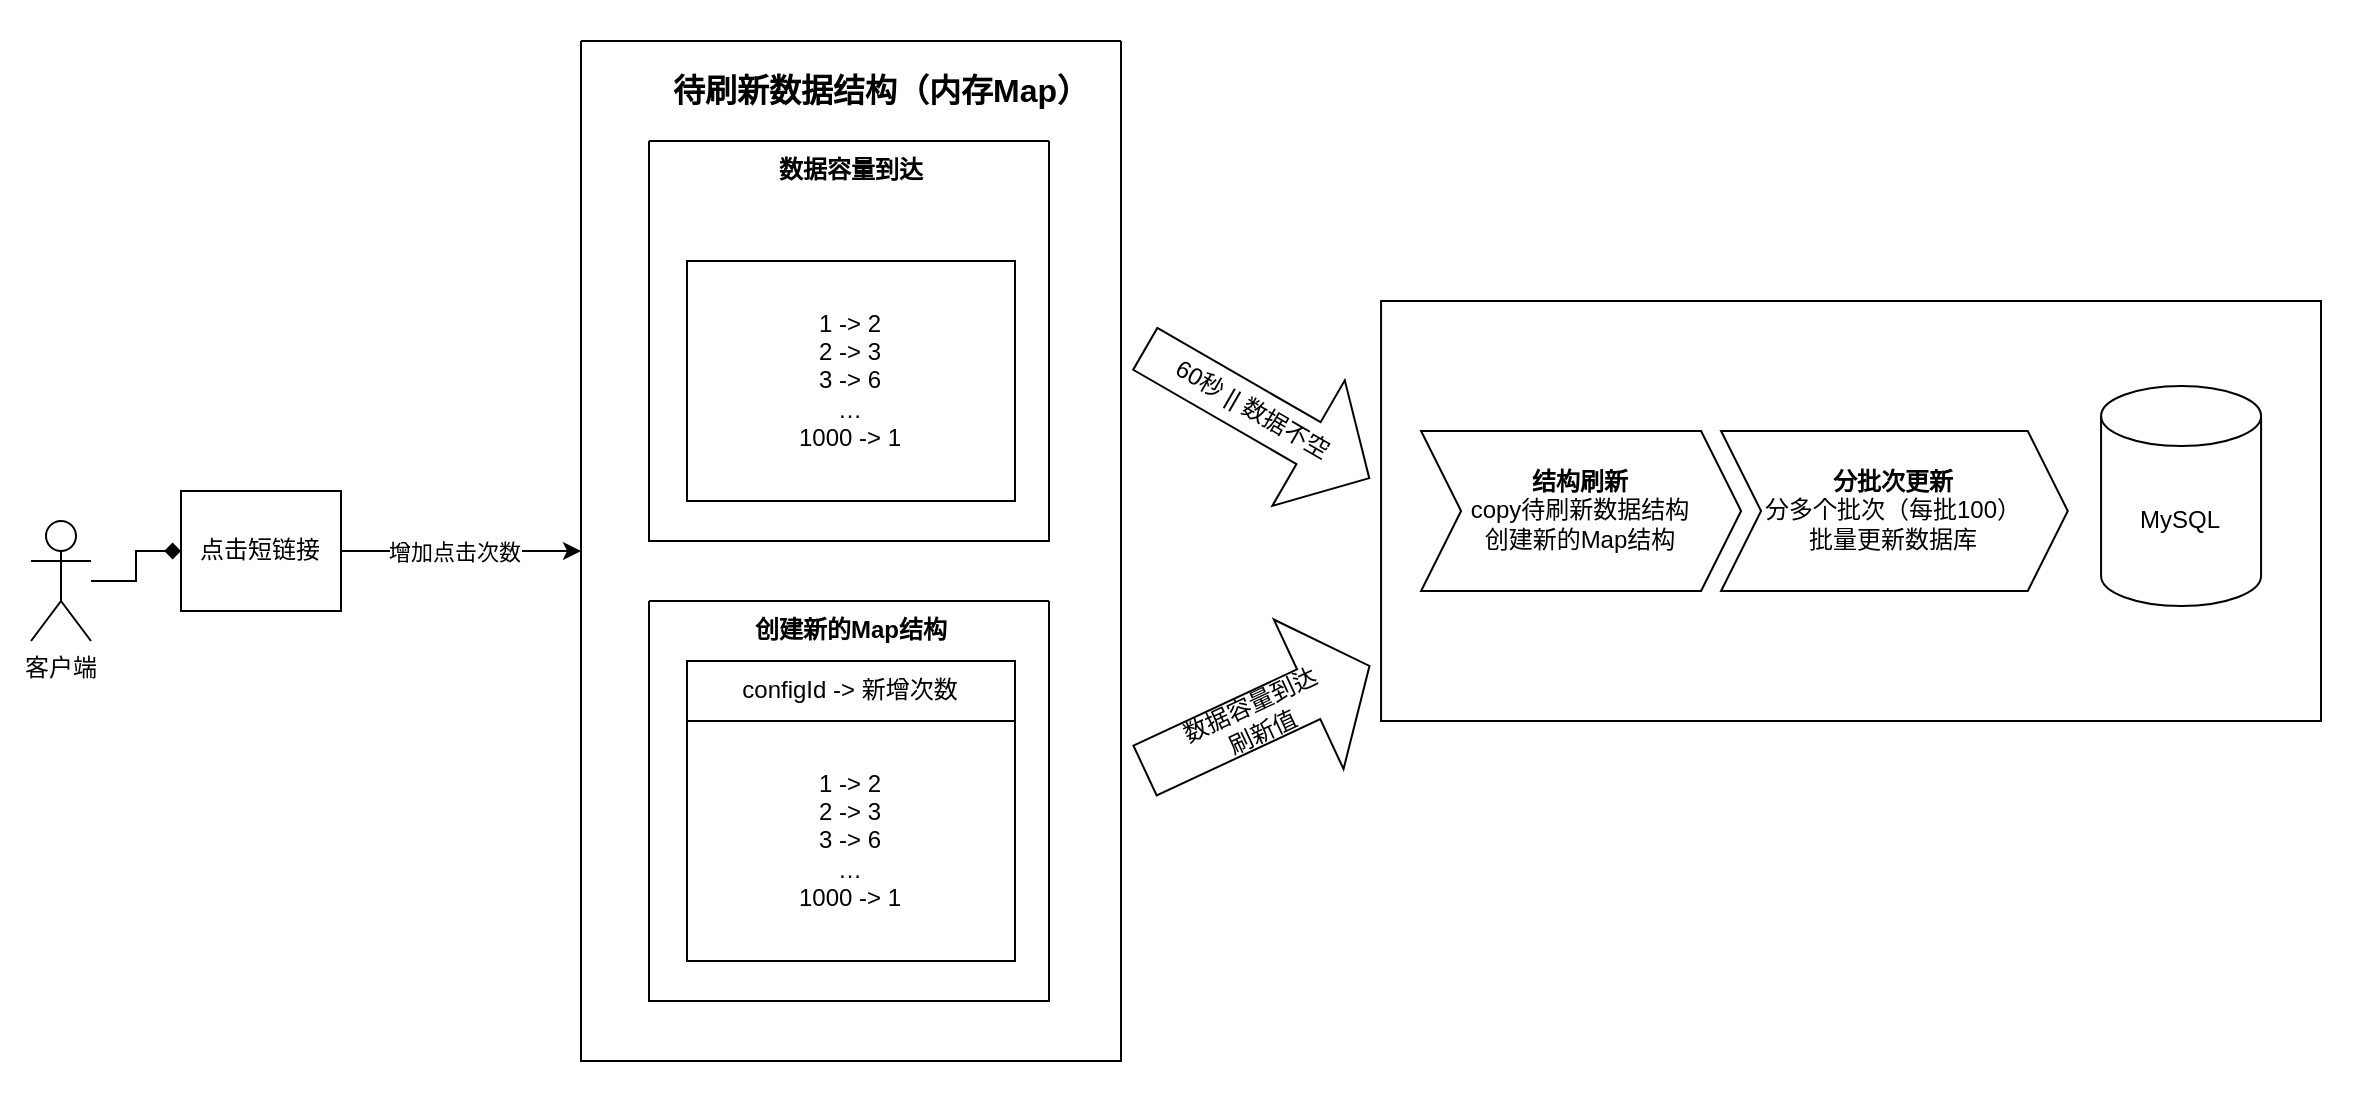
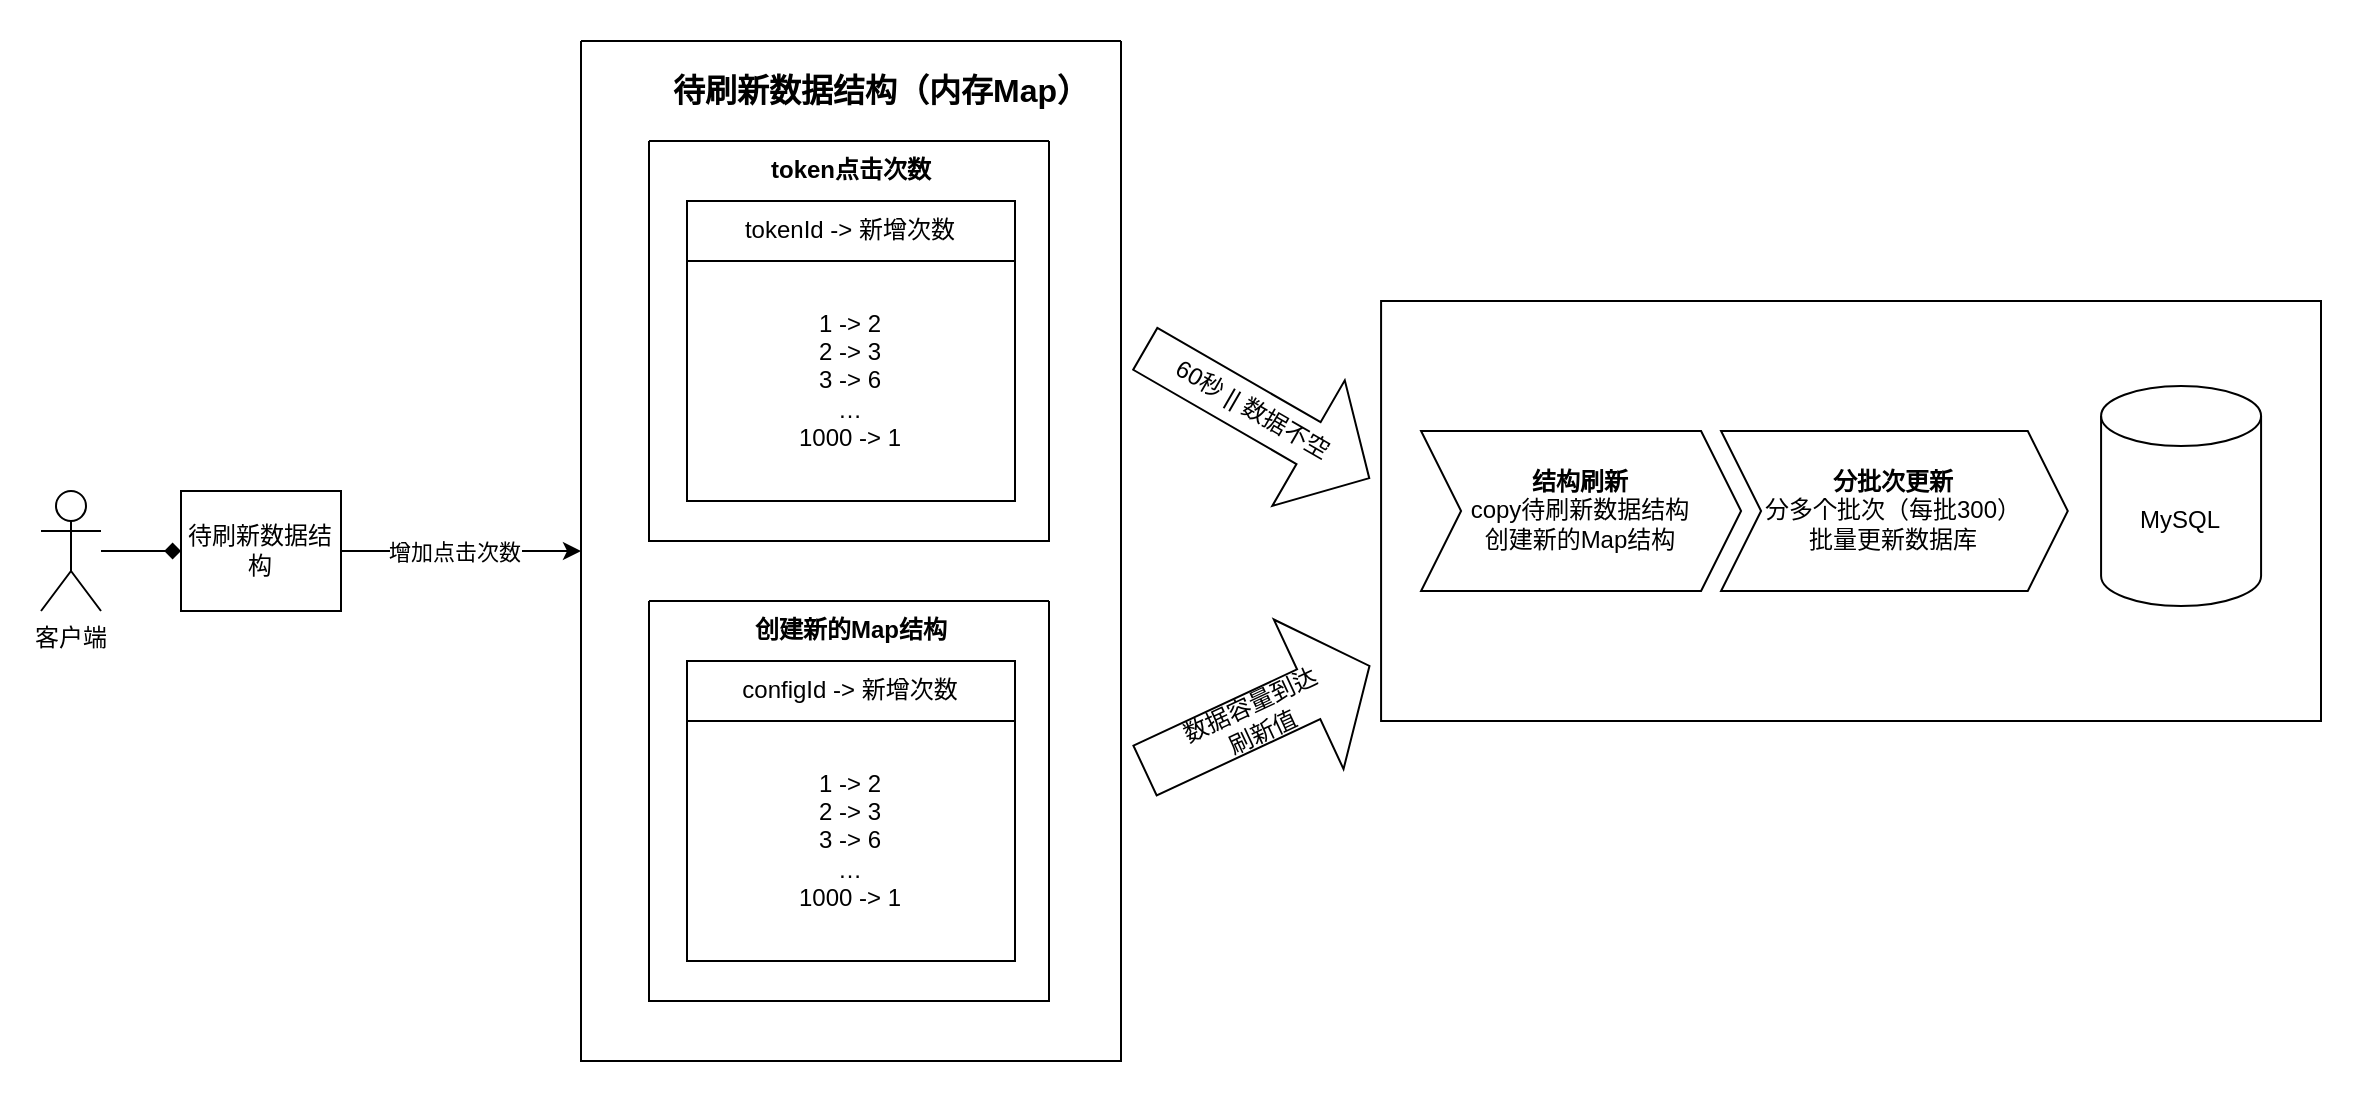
  <mxCell id="0" />
  <mxCell id="1" parent="0" />
  <mxCell id="2" value="" style="rounded=0;whiteSpace=wrap;html=1;" vertex="1" parent="1"><mxGeometry x="690.04" y="150" width="469.96" height="210" as="geometry" /></mxCell>
  <mxCell id="3" value="" style="swimlane;startSize=0;" vertex="1" parent="1"><mxGeometry x="324" y="70" width="200" height="200" as="geometry" /></mxCell>
+ <mxCell id="4" value="tokenId -&amp;gt; 新增次数" style="rounded=0;whiteSpace=wrap;html=1;" vertex="1" parent="3"><mxGeometry x="19" y="30" width="164" height="30" as="geometry" /></mxCell>
  <mxCell id="5" value="1 -&amp;gt; 2" style="text;html=1;align=center;verticalAlign=middle;resizable=0;points=[];autosize=1;strokeColor=none;fillColor=none;" vertex="1" parent="3"><mxGeometry x="66" y="68" width="50" height="30" as="geometry" /></mxCell>
  <mxCell id="6" value="&lt;span style=&quot;text-wrap: nowrap;&quot;&gt;1 -&amp;gt; 2&lt;/span&gt;&lt;div&gt;&lt;span style=&quot;text-wrap: nowrap;&quot;&gt;2 -&amp;gt; 3&lt;/span&gt;&lt;/div&gt;&lt;div&gt;&lt;span style=&quot;text-wrap: nowrap;&quot;&gt;3 -&amp;gt; 6&lt;/span&gt;&lt;span style=&quot;text-wrap: nowrap;&quot;&gt;&lt;br&gt;&lt;/span&gt;&lt;/div&gt;&lt;div&gt;&lt;span style=&quot;text-wrap: nowrap;&quot;&gt;…&lt;/span&gt;&lt;/div&gt;&lt;div&gt;&lt;span style=&quot;text-wrap: nowrap;&quot;&gt;1000 -&amp;gt; 1&lt;/span&gt;&lt;/div&gt;" style="rounded=0;whiteSpace=wrap;html=1;" vertex="1" parent="3"><mxGeometry x="19" y="60" width="164" height="120" as="geometry" /></mxCell>
- <mxCell id="7" value="&lt;b&gt;数据容量到达&lt;/b&gt;" style="text;html=1;align=center;verticalAlign=middle;resizable=0;points=[];autosize=1;strokeColor=none;fillColor=none;" vertex="1" parent="1"><mxGeometry x="375" y="70" width="100" height="30" as="geometry" /></mxCell>
+ <mxCell id="7" value="&lt;b&gt;token点击次数&lt;/b&gt;" style="text;html=1;align=center;verticalAlign=middle;resizable=0;points=[];autosize=1;strokeColor=none;fillColor=none;" vertex="1" parent="1"><mxGeometry x="375" y="70" width="100" height="30" as="geometry" /></mxCell>
  <mxCell id="8" value="" style="swimlane;startSize=0;" vertex="1" parent="1"><mxGeometry x="324" y="300" width="200" height="200" as="geometry" /></mxCell>
  <mxCell id="9" value="configId -&amp;gt; 新增次数" style="rounded=0;whiteSpace=wrap;html=1;" vertex="1" parent="8"><mxGeometry x="19" y="30" width="164" height="30" as="geometry" /></mxCell>
  <mxCell id="10" value="1 -&amp;gt; 2" style="text;html=1;align=center;verticalAlign=middle;resizable=0;points=[];autosize=1;strokeColor=none;fillColor=none;" vertex="1" parent="8"><mxGeometry x="66" y="68" width="50" height="30" as="geometry" /></mxCell>
  <mxCell id="11" value="&lt;span style=&quot;text-wrap: nowrap;&quot;&gt;1 -&amp;gt; 2&lt;/span&gt;&lt;div&gt;&lt;span style=&quot;text-wrap: nowrap;&quot;&gt;2 -&amp;gt; 3&lt;/span&gt;&lt;/div&gt;&lt;div&gt;&lt;span style=&quot;text-wrap: nowrap;&quot;&gt;3 -&amp;gt; 6&lt;/span&gt;&lt;span style=&quot;text-wrap: nowrap;&quot;&gt;&lt;br&gt;&lt;/span&gt;&lt;/div&gt;&lt;div&gt;&lt;span style=&quot;text-wrap: nowrap;&quot;&gt;…&lt;/span&gt;&lt;/div&gt;&lt;div&gt;&lt;span style=&quot;text-wrap: nowrap;&quot;&gt;1000 -&amp;gt; 1&lt;/span&gt;&lt;/div&gt;" style="rounded=0;whiteSpace=wrap;html=1;" vertex="1" parent="8"><mxGeometry x="19" y="60" width="164" height="120" as="geometry" /></mxCell>
  <mxCell id="12" value="&lt;b&gt;创建新的Map结构&lt;/b&gt;" style="text;html=1;align=center;verticalAlign=middle;resizable=0;points=[];autosize=1;strokeColor=none;fillColor=none;" vertex="1" parent="1"><mxGeometry x="370" y="300" width="110" height="30" as="geometry" /></mxCell>
  <mxCell id="13" value="" style="swimlane;startSize=0;" vertex="1" parent="1"><mxGeometry x="290" y="20" width="270" height="510" as="geometry" /></mxCell>
  <mxCell id="14" value="&lt;b&gt;&lt;font style=&quot;font-size: 16px;&quot;&gt;待刷新数据结构（内存Map）&lt;/font&gt;&lt;/b&gt;" style="text;html=1;align=center;verticalAlign=middle;resizable=0;points=[];autosize=1;strokeColor=none;fillColor=none;" vertex="1" parent="13"><mxGeometry x="35" y="10" width="230" height="30" as="geometry" /></mxCell>
  <mxCell id="15" value="" style="edgeStyle=orthogonalEdgeStyle;rounded=0;orthogonalLoop=1;jettySize=auto;html=1;entryX=0;entryY=0.5;entryDx=0;entryDy=0;endArrow=diamond;" edge="1" parent="1" source="16" target="19"><mxGeometry relative="1" as="geometry"><mxPoint x="105" y="270" as="targetPoint" /></mxGeometry></mxCell>
- <mxCell id="16" value="客户端" style="shape=umlActor;verticalLabelPosition=bottom;verticalAlign=top;html=1;outlineConnect=0;" vertex="1" parent="1"><mxGeometry x="15" y="260" width="30" height="60" as="geometry" /></mxCell>
+ <mxCell id="16" value="客户端" style="shape=umlActor;verticalLabelPosition=bottom;verticalAlign=top;html=1;outlineConnect=0;" vertex="1" parent="1"><mxGeometry x="20" y="245" width="30" height="60" as="geometry" /></mxCell>
  <mxCell id="17" style="edgeStyle=orthogonalEdgeStyle;rounded=0;orthogonalLoop=1;jettySize=auto;html=1;entryX=0;entryY=0.5;entryDx=0;entryDy=0;" edge="1" parent="1" source="19" target="13"><mxGeometry relative="1" as="geometry" /></mxCell>
  <mxCell id="18" value="增加点击次数" style="edgeLabel;html=1;align=center;verticalAlign=middle;resizable=0;points=[];" vertex="1" connectable="0" parent="17"><mxGeometry x="0.044" relative="1" as="geometry"><mxPoint x="-7" as="offset" /></mxGeometry></mxCell>
- <mxCell id="19" value="点击短链接" style="rounded=0;whiteSpace=wrap;html=1;" vertex="1" parent="1"><mxGeometry x="90" y="245" width="80" height="60" as="geometry" /></mxCell>
+ <mxCell id="19" value="待刷新数据结构" style="rounded=0;whiteSpace=wrap;html=1;" vertex="1" parent="1"><mxGeometry x="90" y="245" width="80" height="60" as="geometry" /></mxCell>
  <mxCell id="20" value="60秒 || 数据不空&amp;nbsp;" style="shape=singleArrow;whiteSpace=wrap;html=1;arrowWidth=0.333;arrowSize=0.271;rotation=30;" vertex="1" parent="1"><mxGeometry x="563.47" y="170" width="129.32" height="72.5" as="geometry" /></mxCell>
  <mxCell id="21" value="数据容量到达&lt;div&gt;刷新值&lt;/div&gt;" style="shape=singleArrow;whiteSpace=wrap;html=1;arrowWidth=0.333;arrowSize=0.271;rotation=-25;" vertex="1" parent="1"><mxGeometry x="566.23" y="317.37" width="123.81" height="82.51" as="geometry" /></mxCell>
  <mxCell id="22" value="MySQL" style="shape=cylinder3;whiteSpace=wrap;html=1;boundedLbl=1;backgroundOutline=1;size=15;" vertex="1" parent="1"><mxGeometry x="1050.04" y="192.5" width="80" height="110" as="geometry" /></mxCell>
  <mxCell id="23" value="&lt;div&gt;&lt;b&gt;结构刷新&lt;/b&gt;&lt;/div&gt;copy待刷新数据结构&lt;div&gt;创建新的Map结构&lt;/div&gt;" style="shape=step;perimeter=stepPerimeter;whiteSpace=wrap;html=1;fixedSize=1;" vertex="1" parent="1"><mxGeometry x="710.04" y="215" width="160" height="80" as="geometry" /></mxCell>
- <mxCell id="24" value="&lt;b&gt;分批次更新&lt;/b&gt;&lt;div&gt;分多个批次（每批100）&lt;/div&gt;&lt;div&gt;批量更新数据库&lt;/div&gt;" style="shape=step;perimeter=stepPerimeter;whiteSpace=wrap;html=1;fixedSize=1;" vertex="1" parent="1"><mxGeometry x="860.04" y="215" width="173.35" height="80" as="geometry" /></mxCell>
+ <mxCell id="24" value="&lt;b&gt;分批次更新&lt;/b&gt;&lt;div&gt;分多个批次（每批300）&lt;/div&gt;&lt;div&gt;批量更新数据库&lt;/div&gt;" style="shape=step;perimeter=stepPerimeter;whiteSpace=wrap;html=1;fixedSize=1;" vertex="1" parent="1"><mxGeometry x="860.04" y="215" width="173.35" height="80" as="geometry" /></mxCell>
